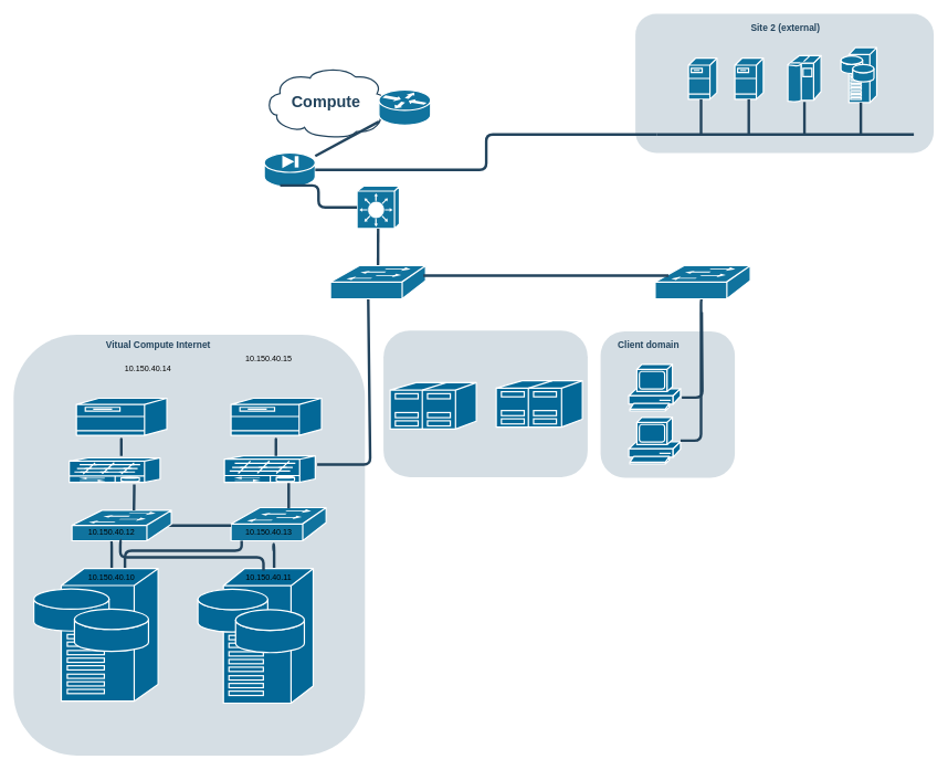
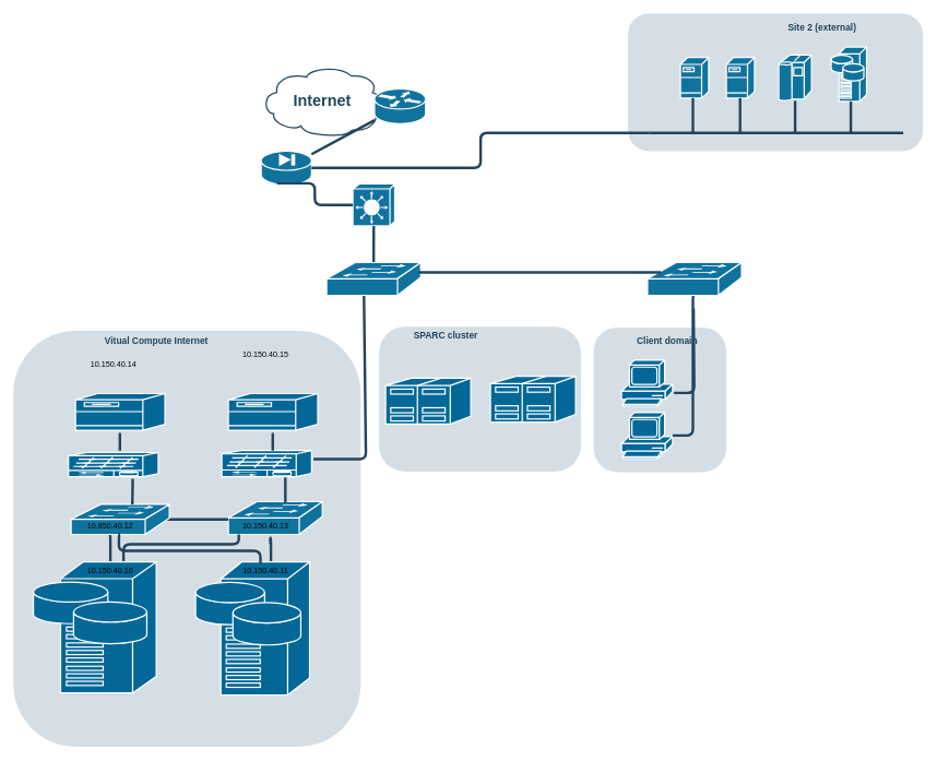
  <mxCell id="0" />
  <mxCell id="1" parent="0" />
  <mxCell id="2" value="" style="rounded=1;whiteSpace=wrap;html=1;strokeColor=none;fillColor=#BAC8D3;fontSize=24;fontColor=#23445D;align=center;opacity=60;arcSize=18;" vertex="1" parent="1"><mxGeometry x="905.5" y="499" width="202.5" height="221" as="geometry" /></mxCell>
  <mxCell id="3" value="" style="rounded=1;whiteSpace=wrap;html=1;strokeColor=none;fillColor=#BAC8D3;fontSize=24;fontColor=#23445D;align=center;opacity=60;arcSize=18;" parent="1" vertex="1"><mxGeometry x="578" y="498" width="308" height="221" as="geometry" /></mxCell>
  <mxCell id="4" value="" style="rounded=1;whiteSpace=wrap;html=1;strokeColor=none;fillColor=#BAC8D3;fontSize=24;fontColor=#23445D;align=center;opacity=60;arcSize=18;" parent="1" vertex="1"><mxGeometry x="20" y="504" width="530" height="635" as="geometry" /></mxCell>
  <mxCell id="5" value="&lt;font color=&quot;#23445d&quot;&gt;Vitual Compute Internet&lt;/font&gt;" style="rounded=1;whiteSpace=wrap;html=1;strokeColor=none;fillColor=none;fontSize=14;fontColor=#742B21;align=center;fontStyle=1" parent="1" vertex="1"><mxGeometry x="144.5" y="508" width="187" height="24" as="geometry" /></mxCell>
  <mxCell id="6" value="" style="rounded=1;whiteSpace=wrap;html=1;strokeColor=none;fillColor=#BAC8D3;fontSize=24;fontColor=#23445D;align=center;opacity=60;" parent="1" vertex="1"><mxGeometry x="958" y="20" width="450" height="210" as="geometry" /></mxCell>
  <mxCell id="7" value="" style="shape=mxgraph.cisco.servers.fileserver;html=1;dashed=0;fillColor=#10739E;strokeColor=#ffffff;strokeWidth=2;verticalLabelPosition=bottom;verticalAlign=top;fontFamily=Helvetica;fontSize=36;fontColor=#FFB366" parent="1" vertex="1"><mxGeometry x="1038" y="87" width="43" height="62" as="geometry" /></mxCell>
  <mxCell id="8" value="" style="shape=mxgraph.cisco.servers.fileserver;html=1;dashed=0;fillColor=#10739E;strokeColor=#ffffff;strokeWidth=2;verticalLabelPosition=bottom;verticalAlign=top;fontFamily=Helvetica;fontSize=36;fontColor=#FFB366" parent="1" vertex="1"><mxGeometry x="1108" y="87" width="43" height="62" as="geometry" /></mxCell>
  <mxCell id="9" value="" style="shape=mxgraph.cisco.computers_and_peripherals.ibm_mainframe;html=1;dashed=0;fillColor=#10739E;strokeColor=#ffffff;strokeWidth=2;verticalLabelPosition=bottom;verticalAlign=top;fontFamily=Helvetica;fontSize=36;fontColor=#FFB366" parent="1" vertex="1"><mxGeometry x="1188" y="83" width="50" height="70" as="geometry" /></mxCell>
  <mxCell id="10" value="" style="shape=mxgraph.cisco.servers.storage_server;html=1;dashed=0;fillColor=#10739E;strokeColor=#ffffff;strokeWidth=2;verticalLabelPosition=bottom;verticalAlign=top;fontFamily=Helvetica;fontSize=36;fontColor=#FFB366" parent="1" vertex="1"><mxGeometry x="1268" y="71" width="54" height="83" as="geometry" /></mxCell>
  <mxCell id="11" value="" style="shape=mxgraph.cisco.security.pix_firewall;html=1;dashed=0;fillColor=#10739E;strokeColor=#ffffff;strokeWidth=2;verticalLabelPosition=bottom;verticalAlign=top;fontFamily=Helvetica;fontSize=36;fontColor=#FFB366" parent="1" vertex="1"><mxGeometry x="398.06" y="230" width="77" height="51" as="geometry" /></mxCell>
- <mxCell id="12" value="Compute" style="shape=mxgraph.cisco.storage.cloud;html=1;dashed=0;strokeColor=#23445D;fillColor=#ffffff;strokeWidth=2;fontFamily=Helvetica;fontSize=24;fontColor=#23445D;align=center;fontStyle=1" parent="1" vertex="1"><mxGeometry x="398.06" y="100" width="186" height="106" as="geometry" /></mxCell>
+ <mxCell id="12" value="Internet" style="shape=mxgraph.cisco.storage.cloud;html=1;dashed=0;strokeColor=#23445D;fillColor=#ffffff;strokeWidth=2;fontFamily=Helvetica;fontSize=24;fontColor=#23445D;align=center;fontStyle=1" parent="1" vertex="1"><mxGeometry x="398.06" y="100" width="186" height="106" as="geometry" /></mxCell>
  <mxCell id="13" value="" style="shape=mxgraph.cisco.switches.layer_3_switch;html=1;dashed=0;fillColor=#10739E;strokeColor=#ffffff;strokeWidth=2;verticalLabelPosition=bottom;verticalAlign=top;fontFamily=Helvetica;fontSize=36;fontColor=#FFB366" parent="1" vertex="1"><mxGeometry x="538" y="280" width="64" height="64" as="geometry" /></mxCell>
  <mxCell id="14" value="" style="shape=mxgraph.cisco.switches.workgroup_switch;html=1;dashed=0;fillColor=#10739E;strokeColor=#ffffff;strokeWidth=2;verticalLabelPosition=bottom;verticalAlign=top;fontFamily=Helvetica;fontSize=36;fontColor=#FFB366" parent="1" vertex="1"><mxGeometry x="348" y="765" width="143.5" height="50" as="geometry" /></mxCell>
  <mxCell id="15" value="" style="shape=mxgraph.cisco.routers.router;html=1;dashed=0;fillColor=#10739E;strokeColor=#ffffff;strokeWidth=2;verticalLabelPosition=bottom;verticalAlign=top;fontFamily=Helvetica;fontSize=36;fontColor=#FFB366" parent="1" vertex="1"><mxGeometry x="571.06" y="135" width="78" height="53" as="geometry" /></mxCell>
  <mxCell id="16" value="" style="line;html=1;strokeColor=#23445D;" parent="1" vertex="1"><mxGeometry x="990" y="197" width="388" height="10" as="geometry" /></mxCell>
  <mxCell id="17" value="" style="edgeStyle=elbowEdgeStyle;elbow=horizontal;endArrow=none;html=1;strokeColor=#23445D;endFill=0;strokeWidth=4;rounded=1" parent="1" source="7" edge="1"><mxGeometry width="100" height="100" relative="1" as="geometry"><mxPoint x="1057" y="160" as="sourcePoint" /><mxPoint x="1057.278" y="202.083" as="targetPoint" /></mxGeometry></mxCell>
  <mxCell id="18" value="" style="edgeStyle=elbowEdgeStyle;elbow=horizontal;endArrow=none;html=1;strokeColor=#23445D;endFill=0;strokeWidth=4;rounded=1" parent="1" source="8" edge="1"><mxGeometry width="100" height="100" relative="1" as="geometry"><mxPoint x="1129" y="160" as="sourcePoint" /><mxPoint x="1129.278" y="202.083" as="targetPoint" /></mxGeometry></mxCell>
  <mxCell id="19" value="" style="edgeStyle=elbowEdgeStyle;elbow=horizontal;endArrow=none;html=1;strokeColor=#23445D;endFill=0;strokeWidth=4;rounded=1" parent="1" source="9" edge="1"><mxGeometry width="100" height="100" relative="1" as="geometry"><mxPoint x="1213" y="160" as="sourcePoint" /><mxPoint x="1213.278" y="202.083" as="targetPoint" /></mxGeometry></mxCell>
  <mxCell id="20" value="" style="edgeStyle=elbowEdgeStyle;elbow=horizontal;endArrow=none;html=1;strokeColor=#23445D;endFill=0;strokeWidth=4;rounded=1" parent="1" source="10" edge="1"><mxGeometry width="100" height="100" relative="1" as="geometry"><mxPoint x="1298" y="160" as="sourcePoint" /><mxPoint x="1298.278" y="202.083" as="targetPoint" /></mxGeometry></mxCell>
  <mxCell id="21" value="" style="edgeStyle=elbowEdgeStyle;elbow=horizontal;endArrow=none;html=1;strokeColor=#23445D;endFill=0;strokeWidth=4;rounded=1;exitX=0;exitY=0.5;exitDx=0;exitDy=0;exitPerimeter=0;" parent="1" target="11" edge="1" source="16"><mxGeometry width="100" height="100" relative="1" as="geometry"><mxPoint x="1342" y="182" as="sourcePoint" /><mxPoint x="1342.278" y="224.083" as="targetPoint" /></mxGeometry></mxCell>
  <mxCell id="22" value="" style="elbow=horizontal;endArrow=none;html=1;strokeColor=#23445D;endFill=0;strokeWidth=4;rounded=1" parent="1" source="11" target="15" edge="1"><mxGeometry width="100" height="100" relative="1" as="geometry"><mxPoint x="913" y="131" as="sourcePoint" /><mxPoint x="913.278" y="173.083" as="targetPoint" /></mxGeometry></mxCell>
  <mxCell id="23" style="edgeStyle=none;rounded=1;html=1;strokeColor=#23445D;endArrow=none;endFill=0;strokeWidth=4;startArrow=none;exitX=0.397;exitY=1.02;exitDx=0;exitDy=0;exitPerimeter=0;" parent="1" source="52" edge="1"><mxGeometry relative="1" as="geometry"><mxPoint x="774" y="641.987" as="sourcePoint" /><Array as="points"><mxPoint x="558" y="700" /><mxPoint x="478" y="700" /></Array><mxPoint x="478" y="700" as="targetPoint" /></mxGeometry></mxCell>
  <mxCell id="24" value="" style="edgeStyle=elbowEdgeStyle;elbow=horizontal;endArrow=none;html=1;strokeColor=#23445D;endFill=0;strokeWidth=4;rounded=1;exitX=0.312;exitY=0.961;exitDx=0;exitDy=0;exitPerimeter=0;" parent="1" target="13" edge="1" source="11"><mxGeometry width="100" height="100" relative="1" as="geometry"><mxPoint x="761" y="315" as="sourcePoint" /><mxPoint x="761.278" y="357.083" as="targetPoint" /></mxGeometry></mxCell>
  <mxCell id="25" style="edgeStyle=orthogonalEdgeStyle;rounded=1;html=1;strokeColor=#23445D;endArrow=none;endFill=0;strokeWidth=4;startArrow=none;exitX=0.393;exitY=0.978;exitDx=0;exitDy=0;exitPerimeter=0;" parent="1" source="32" target="34" edge="1"><mxGeometry relative="1" as="geometry"><Array as="points"><mxPoint x="168" y="814" /></Array><mxPoint x="179" y="810" as="sourcePoint" /><mxPoint x="207" y="859" as="targetPoint" /></mxGeometry></mxCell>
  <mxCell id="26" style="edgeStyle=orthogonalEdgeStyle;rounded=1;html=1;strokeColor=#23445D;endArrow=none;endFill=0;strokeWidth=4" parent="1" source="14" target="34" edge="1"><mxGeometry relative="1" as="geometry"><Array as="points"><mxPoint x="364" y="830" /><mxPoint x="188" y="830" /></Array><mxPoint x="218" y="840" as="targetPoint" /></mxGeometry></mxCell>
  <mxCell id="27" style="rounded=1;html=1;strokeColor=#23445D;endArrow=none;endFill=0;strokeWidth=4;" parent="1" edge="1"><mxGeometry relative="1" as="geometry"><mxPoint x="1058" y="470" as="sourcePoint" /><mxPoint x="1028" y="599" as="targetPoint" /><Array as="points"><mxPoint x="1059" y="599" /></Array></mxGeometry></mxCell>
- <mxCell id="28" value="&lt;font color=&quot;#23445d&quot;&gt;Site 2 (external)&lt;/font&gt;" style="rounded=1;whiteSpace=wrap;html=1;strokeColor=none;fillColor=none;fontSize=14;fontColor=#742B21;align=center;fontStyle=1" parent="1" vertex="1"><mxGeometry x="1113" y="32" width="143" height="19" as="geometry" /></mxCell>
+ <mxCell id="28" value="&lt;font color=&quot;#23445d&quot;&gt;Site 2 (external)&lt;/font&gt;" style="rounded=1;whiteSpace=wrap;html=1;strokeColor=none;fillColor=none;fontSize=14;fontColor=#742B21;align=center;fontStyle=1" parent="1" vertex="1"><mxGeometry x="1183" y="32" width="143" height="19" as="geometry" /></mxCell>
  <mxCell id="29" style="edgeStyle=orthogonalEdgeStyle;curved=1;rounded=0;jumpStyle=none;html=1;exitX=0.75;exitY=0;entryX=0.75;entryY=0;shadow=0;labelBackgroundColor=#ffffff;startArrow=none;startFill=0;endArrow=none;endFill=0;endSize=10;jettySize=auto;orthogonalLoop=1;strokeColor=#23445D;strokeWidth=2;fillColor=#F08705;fontFamily=Helvetica;fontSize=25;fontColor=#23445D;align=left;" parent="1" source="5" target="5" edge="1"><mxGeometry relative="1" as="geometry" /></mxCell>
  <mxCell id="30" value="" style="edgeStyle=none;rounded=1;html=1;strokeColor=#23445D;endArrow=none;endFill=0;strokeWidth=4;entryX=0.5;entryY=0;entryDx=0;entryDy=0;entryPerimeter=0;" parent="1" source="13" edge="1" target="52"><mxGeometry relative="1" as="geometry"><mxPoint x="729" y="377.412" as="sourcePoint" /><mxPoint x="570" y="390" as="targetPoint" /></mxGeometry></mxCell>
  <mxCell id="31" value="" style="edgeStyle=orthogonalEdgeStyle;rounded=1;html=1;strokeColor=#23445D;endArrow=none;endFill=0;strokeWidth=4;entryX=0.98;entryY=0.5;entryDx=0;entryDy=0;entryPerimeter=0;" parent="1" source="14" target="32" edge="1"><mxGeometry relative="1" as="geometry"><Array as="points"><mxPoint x="210" y="792" /><mxPoint x="210" y="792" /></Array><mxPoint x="236" y="746.5" as="sourcePoint" /><mxPoint x="-54" y="1060.5" as="targetPoint" /></mxGeometry></mxCell>
  <mxCell id="32" value="" style="shape=mxgraph.cisco.switches.workgroup_switch;html=1;dashed=0;fillColor=#10739E;strokeColor=#ffffff;strokeWidth=2;verticalLabelPosition=bottom;verticalAlign=top;fontFamily=Helvetica;fontSize=36;fontColor=#FFB366" parent="1" vertex="1"><mxGeometry x="108" y="769" width="150" height="46" as="geometry" /></mxCell>
  <mxCell id="33" value="" style="shape=mxgraph.cisco.servers.storage_server;sketch=0;html=1;pointerEvents=1;dashed=0;fillColor=#036897;strokeColor=#ffffff;strokeWidth=2;verticalLabelPosition=bottom;verticalAlign=top;align=center;outlineConnect=0;" parent="1" vertex="1"><mxGeometry x="298" y="857" width="174" height="203" as="geometry" /></mxCell>
  <mxCell id="34" value="" style="shape=mxgraph.cisco.servers.storage_server;sketch=0;html=1;pointerEvents=1;dashed=0;fillColor=#036897;strokeColor=#ffffff;strokeWidth=2;verticalLabelPosition=bottom;verticalAlign=top;align=center;outlineConnect=0;" parent="1" vertex="1"><mxGeometry x="50.5" y="857" width="187.5" height="200" as="geometry" /></mxCell>
  <mxCell id="35" style="edgeStyle=orthogonalEdgeStyle;rounded=1;html=1;strokeColor=#23445D;endArrow=none;endFill=0;strokeWidth=4;startArrow=none;exitX=0.5;exitY=0.98;exitDx=0;exitDy=0;exitPerimeter=0;" parent="1" source="32" edge="1"><mxGeometry relative="1" as="geometry"><Array as="points"><mxPoint x="181" y="814" /><mxPoint x="181" y="840" /><mxPoint x="397" y="840" /></Array><mxPoint x="137" y="789.5" as="sourcePoint" /><mxPoint x="397" y="860" as="targetPoint" /></mxGeometry></mxCell>
  <mxCell id="36" value="" style="shape=mxgraph.cisco.computers_and_peripherals.pc;sketch=0;html=1;pointerEvents=1;dashed=0;fillColor=#036897;strokeColor=#ffffff;strokeWidth=2;verticalLabelPosition=bottom;verticalAlign=top;align=center;outlineConnect=0;" parent="1" vertex="1"><mxGeometry x="948" y="629" width="78" height="70" as="geometry" /></mxCell>
  <mxCell id="37" value="" style="shape=mxgraph.cisco.computers_and_peripherals.pc;sketch=0;html=1;pointerEvents=1;dashed=0;fillColor=#036897;strokeColor=#ffffff;strokeWidth=2;verticalLabelPosition=bottom;verticalAlign=top;align=center;outlineConnect=0;" parent="1" vertex="1"><mxGeometry x="948" y="549" width="78" height="70" as="geometry" /></mxCell>
  <mxCell id="38" style="edgeStyle=orthogonalEdgeStyle;rounded=1;html=1;strokeColor=#23445D;endArrow=none;endFill=0;strokeWidth=4;exitX=0.5;exitY=0.98;exitDx=0;exitDy=0;exitPerimeter=0;" parent="1" target="36" edge="1" source="51"><mxGeometry relative="1" as="geometry"><Array as="points"><mxPoint x="1057" y="449" /><mxPoint x="1057" y="664" /></Array><mxPoint x="1057" y="470" as="sourcePoint" /><mxPoint x="1044" y="669" as="targetPoint" /></mxGeometry></mxCell>
  <mxCell id="39" value="10.150.40.15" style="text;html=1;strokeColor=none;fillColor=none;align=center;verticalAlign=middle;whiteSpace=wrap;rounded=0;" parent="1" vertex="1"><mxGeometry x="374.75" y="525" width="60" height="30" as="geometry" /></mxCell>
- <mxCell id="40" value="10.150.40.14" style="text;html=1;strokeColor=none;fillColor=none;align=center;verticalAlign=middle;whiteSpace=wrap;rounded=0;" parent="1" vertex="1"><mxGeometry x="192.5" y="540" width="60" height="30" as="geometry" /></mxCell>
+ <mxCell id="40" value="10.150.40.14" style="text;html=1;strokeColor=none;fillColor=none;align=center;verticalAlign=middle;whiteSpace=wrap;rounded=0;" parent="1" vertex="1"><mxGeometry x="142.5" y="540" width="60" height="30" as="geometry" /></mxCell>
+ <mxCell id="41" value="&lt;font color=&quot;#23445d&quot;&gt;SPARC cluster&lt;/font&gt;" style="rounded=1;whiteSpace=wrap;html=1;strokeColor=none;fillColor=none;fontSize=14;fontColor=#742B21;align=center;fontStyle=1" parent="1" vertex="1"><mxGeometry x="622" y="499" width="116" height="24" as="geometry" /></mxCell>
  <mxCell id="42" value="10.150.40.10" style="text;html=1;strokeColor=none;fillColor=none;align=center;verticalAlign=middle;whiteSpace=wrap;rounded=0;" parent="1" vertex="1"><mxGeometry x="138" y="855" width="60" height="30" as="geometry" /></mxCell>
  <mxCell id="43" value="10.150.40.11" style="text;html=1;strokeColor=none;fillColor=none;align=center;verticalAlign=middle;whiteSpace=wrap;rounded=0;" parent="1" vertex="1"><mxGeometry x="374.75" y="855" width="60" height="30" as="geometry" /></mxCell>
- <mxCell id="44" value="10.150.40.12" style="text;html=1;strokeColor=none;fillColor=none;align=center;verticalAlign=middle;whiteSpace=wrap;rounded=0;" parent="1" vertex="1"><mxGeometry x="138" y="787.5" width="60" height="30" as="geometry" /></mxCell>
+ <mxCell id="44" value="10.850.40.12" style="text;html=1;strokeColor=none;fillColor=none;align=center;verticalAlign=middle;whiteSpace=wrap;rounded=0;" parent="1" vertex="1"><mxGeometry x="138" y="787.5" width="60" height="30" as="geometry" /></mxCell>
  <mxCell id="45" value="10.150.40.13" style="text;html=1;strokeColor=none;fillColor=none;align=center;verticalAlign=middle;whiteSpace=wrap;rounded=0;" parent="1" vertex="1"><mxGeometry x="374.75" y="787" width="60" height="30" as="geometry" /></mxCell>
  <mxCell id="46" style="edgeStyle=orthogonalEdgeStyle;rounded=1;html=1;strokeColor=#23445D;endArrow=none;endFill=0;strokeWidth=4;" parent="1" edge="1"><mxGeometry relative="1" as="geometry"><Array as="points"><mxPoint x="435" y="736" /><mxPoint x="435" y="736" /></Array><mxPoint x="435" y="713" as="sourcePoint" /><mxPoint x="435" y="766" as="targetPoint" /></mxGeometry></mxCell>
  <mxCell id="47" style="edgeStyle=orthogonalEdgeStyle;rounded=1;html=1;strokeColor=#23445D;endArrow=none;endFill=0;strokeWidth=4;entryX=0.638;entryY=0.033;entryDx=0;entryDy=0;entryPerimeter=0;" parent="1" target="43" edge="1"><mxGeometry relative="1" as="geometry"><Array as="points"><mxPoint x="412" y="830" /><mxPoint x="412" y="820" /><mxPoint x="413" y="820" /></Array><mxPoint x="413" y="830" as="sourcePoint" /><mxPoint x="414" y="850" as="targetPoint" /></mxGeometry></mxCell>
  <mxCell id="48" style="edgeStyle=orthogonalEdgeStyle;rounded=1;html=1;strokeColor=#23445D;endArrow=none;endFill=0;strokeWidth=4;" parent="1" edge="1"><mxGeometry relative="1" as="geometry"><Array as="points"><mxPoint x="201.5" y="739" /><mxPoint x="201.5" y="739" /></Array><mxPoint x="202" y="730" as="sourcePoint" /><mxPoint x="201.5" y="769" as="targetPoint" /></mxGeometry></mxCell>
  <mxCell id="49" value="" style="shape=mxgraph.cisco.switches.multi-fabric_server_switch;sketch=0;html=1;pointerEvents=1;dashed=0;fillColor=#036897;strokeColor=#ffffff;strokeWidth=2;verticalLabelPosition=bottom;verticalAlign=top;align=center;outlineConnect=0;" parent="1" vertex="1"><mxGeometry x="103.97" y="690" width="137.06" height="37" as="geometry" /></mxCell>
  <mxCell id="50" value="" style="shape=mxgraph.cisco.switches.multi-fabric_server_switch;sketch=0;html=1;pointerEvents=1;dashed=0;fillColor=#036897;strokeColor=#ffffff;strokeWidth=2;verticalLabelPosition=bottom;verticalAlign=top;align=center;outlineConnect=0;" parent="1" vertex="1"><mxGeometry x="338" y="687" width="137.06" height="40" as="geometry" /></mxCell>
  <mxCell id="51" value="" style="shape=mxgraph.cisco.switches.workgroup_switch;html=1;dashed=0;fillColor=#10739E;strokeColor=#ffffff;strokeWidth=2;verticalLabelPosition=bottom;verticalAlign=top;fontFamily=Helvetica;fontSize=36;fontColor=#FFB366" parent="1" vertex="1"><mxGeometry x="987.75" y="400" width="143.5" height="50" as="geometry" /></mxCell>
  <mxCell id="52" value="" style="shape=mxgraph.cisco.switches.workgroup_switch;html=1;dashed=0;fillColor=#10739E;strokeColor=#ffffff;strokeWidth=2;verticalLabelPosition=bottom;verticalAlign=top;fontFamily=Helvetica;fontSize=36;fontColor=#FFB366" parent="1" vertex="1"><mxGeometry x="498" y="400" width="143.5" height="50" as="geometry" /></mxCell>
  <mxCell id="53" value="" style="shape=mxgraph.cisco.servers.standard_host;sketch=0;html=1;pointerEvents=1;dashed=0;fillColor=#036897;strokeColor=#ffffff;strokeWidth=2;verticalLabelPosition=bottom;verticalAlign=top;align=center;outlineConnect=0;" parent="1" vertex="1"><mxGeometry x="588" y="576.5" width="130" height="70" as="geometry" /></mxCell>
  <mxCell id="54" value="" style="shape=mxgraph.cisco.servers.standard_host;sketch=0;html=1;pointerEvents=1;dashed=0;fillColor=#036897;strokeColor=#ffffff;strokeWidth=2;verticalLabelPosition=bottom;verticalAlign=top;align=center;outlineConnect=0;" parent="1" vertex="1"><mxGeometry x="748" y="573.5" width="130" height="70" as="geometry" /></mxCell>
  <mxCell id="55" style="edgeStyle=orthogonalEdgeStyle;rounded=1;html=1;strokeColor=#23445D;endArrow=none;endFill=0;strokeWidth=4;" edge="1" parent="1"><mxGeometry relative="1" as="geometry"><Array as="points"><mxPoint x="182.5" y="657" /><mxPoint x="182.5" y="657" /></Array><mxPoint x="182.5" y="674" as="sourcePoint" /><mxPoint x="182.5" y="687" as="targetPoint" /></mxGeometry></mxCell>
  <mxCell id="56" value="" style="shape=mxgraph.cisco.servers.fileserver;sketch=0;html=1;pointerEvents=1;dashed=0;fillColor=#036897;strokeColor=#ffffff;strokeWidth=2;verticalLabelPosition=bottom;verticalAlign=top;align=center;outlineConnect=0;" vertex="1" parent="1"><mxGeometry x="114.75" y="600" width="136.5" height="56" as="geometry" /></mxCell>
  <mxCell id="57" value="" style="shape=mxgraph.cisco.servers.fileserver;sketch=0;html=1;pointerEvents=1;dashed=0;fillColor=#036897;strokeColor=#ffffff;strokeWidth=2;verticalLabelPosition=bottom;verticalAlign=top;align=center;outlineConnect=0;" vertex="1" parent="1"><mxGeometry x="348" y="600" width="136.5" height="56" as="geometry" /></mxCell>
  <mxCell id="58" style="edgeStyle=orthogonalEdgeStyle;rounded=1;html=1;strokeColor=#23445D;endArrow=none;endFill=0;strokeWidth=4;" edge="1" parent="1"><mxGeometry relative="1" as="geometry"><Array as="points"><mxPoint x="415.75" y="657" /><mxPoint x="415.75" y="657" /></Array><mxPoint x="415.75" y="674" as="sourcePoint" /><mxPoint x="415.75" y="687" as="targetPoint" /></mxGeometry></mxCell>
- <mxCell id="59" value="&lt;font color=&quot;#23445d&quot;&gt;Client domain&lt;/font&gt;" style="rounded=1;whiteSpace=wrap;html=1;strokeColor=none;fillColor=none;fontSize=14;fontColor=#742B21;align=center;fontStyle=1" vertex="1" parent="1"><mxGeometry x="920" y="508" width="116" height="24" as="geometry" /></mxCell>
+ <mxCell id="59" value="&lt;font color=&quot;#23445d&quot;&gt;Client domain&lt;/font&gt;" style="rounded=1;whiteSpace=wrap;html=1;strokeColor=none;fillColor=none;fontSize=14;fontColor=#742B21;align=center;fontStyle=1" vertex="1" parent="1"><mxGeometry x="960" y="508" width="116" height="24" as="geometry" /></mxCell>
  <mxCell id="60" value="" style="line;html=1;strokeColor=#23445D;" vertex="1" parent="1"><mxGeometry x="638" y="410" width="370" height="10" as="geometry" /></mxCell>
